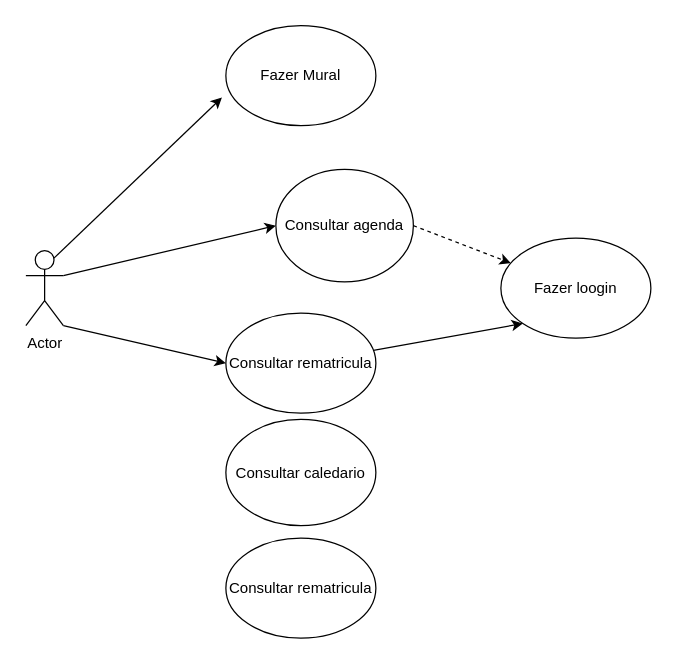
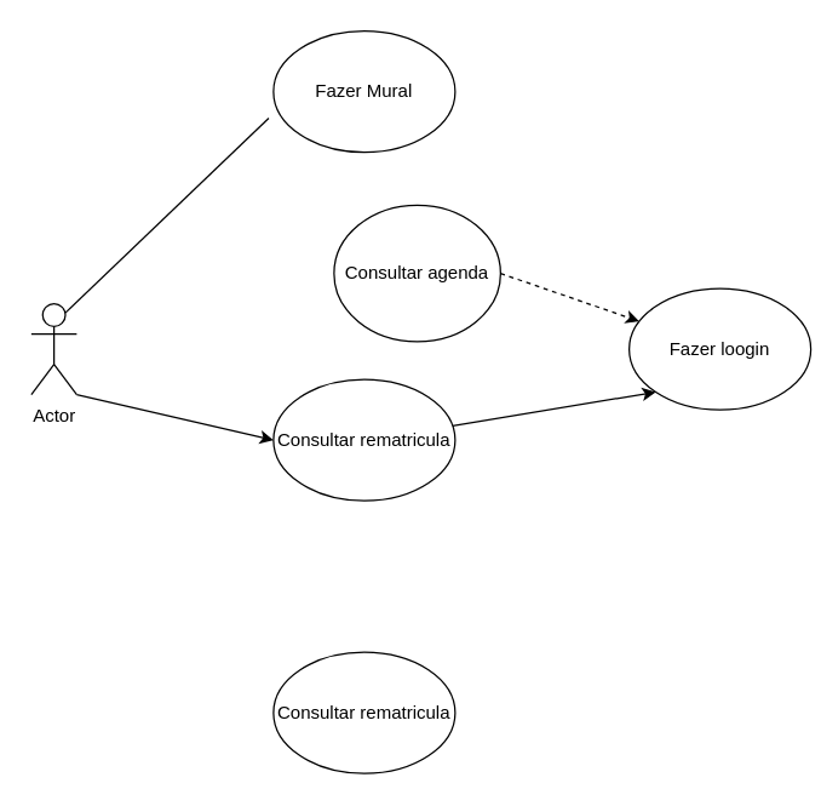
  <mxCell id="0" />
  <mxCell id="1" parent="0" />
- <mxCell id="2" style="rounded=0;orthogonalLoop=1;jettySize=auto;html=1;exitX=1;exitY=0.333;exitDx=0;exitDy=0;exitPerimeter=0;entryX=0;entryY=0.5;entryDx=0;entryDy=0;" edge="1" parent="1" source="4" target="8"><mxGeometry relative="1" as="geometry" /></mxCell>
  <mxCell id="3" style="edgeStyle=none;rounded=0;orthogonalLoop=1;jettySize=auto;html=1;exitX=1;exitY=1;exitDx=0;exitDy=0;exitPerimeter=0;entryX=0;entryY=0.5;entryDx=0;entryDy=0;" edge="1" parent="1" source="4" target="6"><mxGeometry relative="1" as="geometry" /></mxCell>
  <mxCell id="4" value="Actor" style="shape=umlActor;verticalLabelPosition=bottom;verticalAlign=top;html=1;outlineConnect=0;" vertex="1" parent="1"><mxGeometry x="20" y="200" width="30" height="60" as="geometry" /></mxCell>
  <mxCell id="5" style="rounded=0;orthogonalLoop=1;jettySize=auto;html=1;entryX=0;entryY=1;entryDx=0;entryDy=0;" edge="1" parent="1" source="6" target="9"><mxGeometry relative="1" as="geometry" /></mxCell>
  <mxCell id="6" value="Consultar rematricula" style="ellipse;whiteSpace=wrap;html=1;shadow=0;" vertex="1" parent="1"><mxGeometry x="180" y="250" width="120" height="80" as="geometry" /></mxCell>
  <mxCell id="7" style="rounded=0;orthogonalLoop=1;jettySize=auto;html=1;exitX=1;exitY=0.5;exitDx=0;exitDy=0;dashed=1;" edge="1" parent="1" source="8" target="9"><mxGeometry relative="1" as="geometry" /></mxCell>
  <mxCell id="8" value="Consultar agenda" style="ellipse;whiteSpace=wrap;html=1;shadow=0;" vertex="1" parent="1"><mxGeometry x="220" y="135" width="110" height="90" as="geometry" /></mxCell>
- <mxCell id="9" value="Fazer loogin" style="ellipse;whiteSpace=wrap;html=1;shadow=0;" vertex="1" parent="1"><mxGeometry x="400" y="190" width="120" height="80" as="geometry" /></mxCell>
+ <mxCell id="9" value="Fazer loogin" style="ellipse;whiteSpace=wrap;html=1;shadow=0;" vertex="1" parent="1"><mxGeometry x="415" y="190" width="120" height="80" as="geometry" /></mxCell>
  <mxCell id="10" value="Fazer Mural" style="ellipse;whiteSpace=wrap;html=1;shadow=0;" vertex="1" parent="1"><mxGeometry x="180" width="120" height="80" as="geometry" y="20" /></mxCell>
- <mxCell id="11" style="edgeStyle=none;rounded=0;orthogonalLoop=1;jettySize=auto;html=1;exitX=0.75;exitY=0.1;exitDx=0;exitDy=0;exitPerimeter=0;entryX=-0.026;entryY=0.718;entryDx=0;entryDy=0;entryPerimeter=0;" edge="1" parent="1" source="4" target="10"><mxGeometry relative="1" as="geometry" /></mxCell>
- <mxCell id="12" value="Consultar caledario" style="ellipse;whiteSpace=wrap;html=1;shadow=0;" vertex="1" parent="1"><mxGeometry x="180" y="335" width="120" height="85" as="geometry" /></mxCell>
+ <mxCell id="11" style="edgeStyle=none;rounded=0;orthogonalLoop=1;jettySize=auto;html=1;exitX=0.75;exitY=0.1;exitDx=0;exitDy=0;exitPerimeter=0;entryX=-0.026;entryY=0.718;entryDx=0;entryDy=0;entryPerimeter=0;endArrow=none;" edge="1" parent="1" source="4" target="10"><mxGeometry relative="1" as="geometry" /></mxCell>
  <mxCell id="13" value="Consultar rematricula" style="ellipse;whiteSpace=wrap;html=1;shadow=0;" vertex="1" parent="1"><mxGeometry x="180" y="430" width="120" height="80" as="geometry" /></mxCell>
